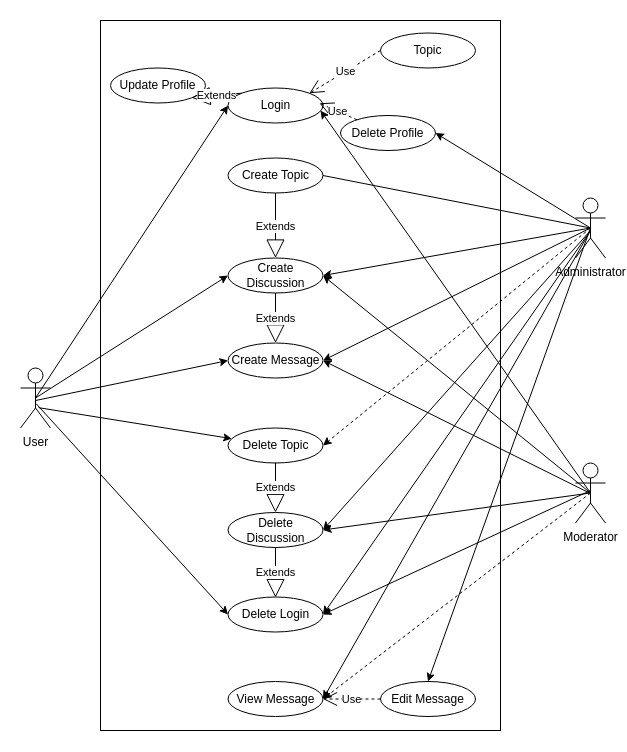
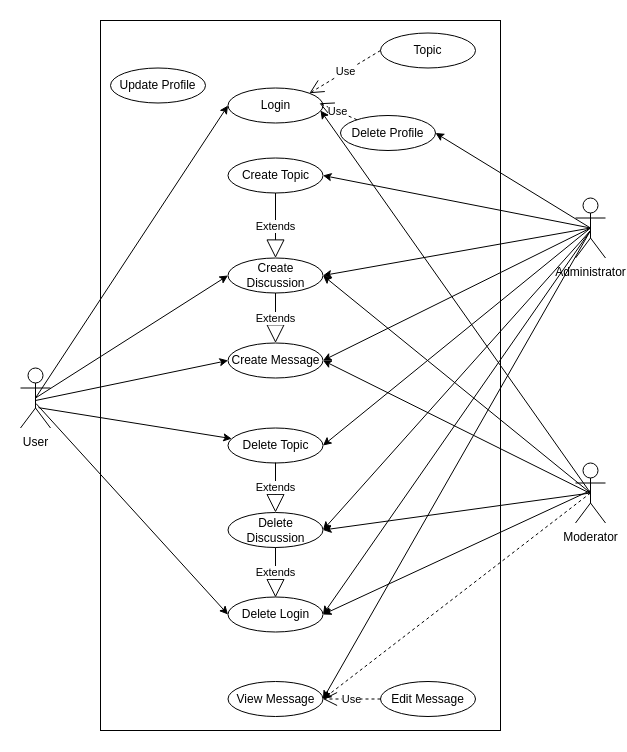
  <mxCell id="0" />
  <mxCell id="1" parent="0" />
  <mxCell id="2" value="" style="html=1;" vertex="1" parent="1"><mxGeometry x="100" y="20" width="400" height="710" as="geometry" /></mxCell>
  <mxCell id="3" value="User" style="shape=umlActor;verticalLabelPosition=bottom;labelBackgroundColor=#ffffff;verticalAlign=top;html=1;" vertex="1" parent="1"><mxGeometry x="20" y="367.5" width="30" height="60" as="geometry" /></mxCell>
  <mxCell id="4" value="Moderator" style="shape=umlActor;verticalLabelPosition=bottom;labelBackgroundColor=#ffffff;verticalAlign=top;html=1;" vertex="1" parent="1"><mxGeometry x="575" y="462.5" width="30" height="60" as="geometry" /></mxCell>
  <mxCell id="5" value="Administrator" style="shape=umlActor;verticalLabelPosition=bottom;labelBackgroundColor=#ffffff;verticalAlign=top;html=1;" vertex="1" parent="1"><mxGeometry x="575" y="197.5" width="30" height="60" as="geometry" /></mxCell>
  <mxCell id="6" value="Update Profile" style="ellipse;whiteSpace=wrap;html=1;" vertex="1" parent="1"><mxGeometry x="110" y="67.5" width="95" height="35" as="geometry" /></mxCell>
  <mxCell id="7" value="Topic" style="ellipse;whiteSpace=wrap;html=1;" vertex="1" parent="1"><mxGeometry x="380" y="32.5" width="95" height="35" as="geometry" /></mxCell>
  <mxCell id="8" value="Login" style="ellipse;whiteSpace=wrap;html=1;" vertex="1" parent="1"><mxGeometry x="227.5" y="87.5" width="95" height="35" as="geometry" /></mxCell>
  <mxCell id="9" value="Create Topic" style="ellipse;whiteSpace=wrap;html=1;" vertex="1" parent="1"><mxGeometry x="227.5" y="157.5" width="95" height="35" as="geometry" /></mxCell>
  <mxCell id="10" value="Create Discussion" style="ellipse;whiteSpace=wrap;html=1;" vertex="1" parent="1"><mxGeometry x="227.5" y="257.5" width="95" height="35" as="geometry" /></mxCell>
  <mxCell id="11" value="Create Message" style="ellipse;whiteSpace=wrap;html=1;" vertex="1" parent="1"><mxGeometry x="227.5" y="342.5" width="95" height="35" as="geometry" /></mxCell>
  <mxCell id="12" value="Delete Profile" style="ellipse;whiteSpace=wrap;html=1;" vertex="1" parent="1"><mxGeometry x="340" y="115" width="95" height="35" as="geometry" /></mxCell>
  <mxCell id="13" value="Delete Topic" style="ellipse;whiteSpace=wrap;html=1;" vertex="1" parent="1"><mxGeometry x="227.5" y="427.5" width="95" height="35" as="geometry" /></mxCell>
  <mxCell id="14" value="Delete Discussion" style="ellipse;whiteSpace=wrap;html=1;" vertex="1" parent="1"><mxGeometry x="227.5" y="512" width="95" height="35" as="geometry" /></mxCell>
  <mxCell id="15" value="Use" style="endArrow=open;endSize=12;dashed=1;html=1;entryX=1;entryY=0;entryDx=0;entryDy=0;exitX=0;exitY=0.5;exitDx=0;exitDy=0;" edge="1" parent="1" source="7" target="8"><mxGeometry width="160" relative="1" as="geometry"><mxPoint x="340" y="50" as="sourcePoint" /><mxPoint x="280" y="130" as="targetPoint" /></mxGeometry></mxCell>
- <mxCell id="16" value="Extends" style="endArrow=block;endSize=16;endFill=0;html=1;entryX=1;entryY=1;entryDx=0;entryDy=0;exitX=0;exitY=0;exitDx=0;exitDy=0;" edge="1" parent="1" source="8" target="6"><mxGeometry width="160" relative="1" as="geometry"><mxPoint x="157.5" y="140" as="sourcePoint" /><mxPoint x="317.5" y="140" as="targetPoint" /></mxGeometry></mxCell>
  <mxCell id="17" value="Use" style="endArrow=open;endSize=12;dashed=1;html=1;entryX=1;entryY=0;entryDx=0;entryDy=0;" edge="1" parent="1" source="12"><mxGeometry width="160" relative="1" as="geometry"><mxPoint x="350" y="60" as="sourcePoint" /><mxPoint x="318.895" y="102.74" as="targetPoint" /></mxGeometry></mxCell>
  <mxCell id="18" value="Delete Login" style="ellipse;whiteSpace=wrap;html=1;" vertex="1" parent="1"><mxGeometry x="227.5" y="596.5" width="95" height="35" as="geometry" /></mxCell>
  <mxCell id="19" value="View Message" style="ellipse;whiteSpace=wrap;html=1;" vertex="1" parent="1"><mxGeometry x="227.5" y="681" width="95" height="35" as="geometry" /></mxCell>
  <mxCell id="20" value="Extends" style="endArrow=block;endSize=16;endFill=0;html=1;exitX=0.5;exitY=1;exitDx=0;exitDy=0;entryX=0.5;entryY=0;entryDx=0;entryDy=0;" edge="1" parent="1" source="9" target="10"><mxGeometry width="160" relative="1" as="geometry"><mxPoint x="280" y="230" as="sourcePoint" /><mxPoint x="440" y="230" as="targetPoint" /></mxGeometry></mxCell>
  <mxCell id="21" value="Extends" style="endArrow=block;endSize=16;endFill=0;html=1;exitX=0.5;exitY=1;exitDx=0;exitDy=0;entryX=0.5;entryY=0;entryDx=0;entryDy=0;" edge="1" parent="1"><mxGeometry width="160" relative="1" as="geometry"><mxPoint x="275" y="292.5" as="sourcePoint" /><mxPoint x="275" y="342.5" as="targetPoint" /></mxGeometry></mxCell>
  <mxCell id="22" value="Extends" style="endArrow=block;endSize=16;endFill=0;html=1;exitX=0.5;exitY=1;exitDx=0;exitDy=0;entryX=0.5;entryY=0;entryDx=0;entryDy=0;" edge="1" parent="1"><mxGeometry width="160" relative="1" as="geometry"><mxPoint x="275" y="462" as="sourcePoint" /><mxPoint x="275" y="512" as="targetPoint" /></mxGeometry></mxCell>
  <mxCell id="23" value="Extends" style="endArrow=block;endSize=16;endFill=0;html=1;exitX=0.5;exitY=1;exitDx=0;exitDy=0;entryX=0.5;entryY=0;entryDx=0;entryDy=0;" edge="1" parent="1"><mxGeometry width="160" relative="1" as="geometry"><mxPoint x="275" y="547" as="sourcePoint" /><mxPoint x="275" y="597" as="targetPoint" /></mxGeometry></mxCell>
  <mxCell id="24" value="" style="endArrow=classic;html=1;entryX=0;entryY=0.5;entryDx=0;entryDy=0;exitX=0.5;exitY=0.5;exitDx=0;exitDy=0;exitPerimeter=0;" edge="1" parent="1" source="3" target="8"><mxGeometry width="50" height="50" relative="1" as="geometry"><mxPoint x="40" y="325" as="sourcePoint" /><mxPoint x="90" y="275" as="targetPoint" /></mxGeometry></mxCell>
  <mxCell id="25" value="" style="endArrow=classic;html=1;entryX=0;entryY=0.5;entryDx=0;entryDy=0;exitX=0.5;exitY=0.5;exitDx=0;exitDy=0;exitPerimeter=0;" edge="1" parent="1" source="3" target="10"><mxGeometry width="50" height="50" relative="1" as="geometry"><mxPoint x="120" y="397.5" as="sourcePoint" /><mxPoint x="170" y="347.5" as="targetPoint" /></mxGeometry></mxCell>
  <mxCell id="26" value="" style="endArrow=classic;html=1;entryX=0;entryY=0.5;entryDx=0;entryDy=0;" edge="1" parent="1" target="11"><mxGeometry width="50" height="50" relative="1" as="geometry"><mxPoint x="35" y="400" as="sourcePoint" /><mxPoint x="237.5" y="285" as="targetPoint" /></mxGeometry></mxCell>
  <mxCell id="27" value="" style="endArrow=classic;html=1;entryX=0;entryY=0.5;entryDx=0;entryDy=0;exitX=0.517;exitY=0.592;exitDx=0;exitDy=0;exitPerimeter=0;" edge="1" parent="1" source="3" target="18"><mxGeometry width="50" height="50" relative="1" as="geometry"><mxPoint x="45" y="410" as="sourcePoint" /><mxPoint x="237.5" y="370" as="targetPoint" /></mxGeometry></mxCell>
  <mxCell id="28" value="" style="endArrow=classic;html=1;exitX=0.6;exitY=0.661;exitDx=0;exitDy=0;exitPerimeter=0;" edge="1" parent="1" source="3" target="13"><mxGeometry width="50" height="50" relative="1" as="geometry"><mxPoint x="35" y="398" as="sourcePoint" /><mxPoint x="70" y="750" as="targetPoint" /></mxGeometry></mxCell>
- <mxCell id="29" value="" style="endArrow=none;html=1;entryX=1;entryY=0.5;entryDx=0;entryDy=0;exitX=0.5;exitY=0.5;exitDx=0;exitDy=0;exitPerimeter=0;" edge="1" parent="1" source="5" target="9"><mxGeometry width="50" height="50" relative="1" as="geometry"><mxPoint x="540" y="350" as="sourcePoint" /><mxPoint x="590" y="300" as="targetPoint" /></mxGeometry></mxCell>
+ <mxCell id="29" value="" style="endArrow=classic;html=1;entryX=1;entryY=0.5;entryDx=0;entryDy=0;exitX=0.5;exitY=0.5;exitDx=0;exitDy=0;exitPerimeter=0;" edge="1" parent="1" source="5" target="9"><mxGeometry width="50" height="50" relative="1" as="geometry"><mxPoint x="540" y="350" as="sourcePoint" /><mxPoint x="590" y="300" as="targetPoint" /></mxGeometry></mxCell>
  <mxCell id="30" value="" style="endArrow=classic;html=1;entryX=1;entryY=0.5;entryDx=0;entryDy=0;exitX=0.5;exitY=0.5;exitDx=0;exitDy=0;exitPerimeter=0;" edge="1" parent="1" source="5" target="12"><mxGeometry width="50" height="50" relative="1" as="geometry"><mxPoint x="550" y="360" as="sourcePoint" /><mxPoint x="600" y="310" as="targetPoint" /></mxGeometry></mxCell>
  <mxCell id="31" value="" style="endArrow=classic;html=1;entryX=1;entryY=0.5;entryDx=0;entryDy=0;exitX=0.5;exitY=0.5;exitDx=0;exitDy=0;exitPerimeter=0;" edge="1" parent="1" source="5" target="10"><mxGeometry width="50" height="50" relative="1" as="geometry"><mxPoint x="560" y="370" as="sourcePoint" /><mxPoint x="610" y="320" as="targetPoint" /></mxGeometry></mxCell>
  <mxCell id="32" value="" style="endArrow=classic;html=1;entryX=1;entryY=0.5;entryDx=0;entryDy=0;exitX=0.5;exitY=0.5;exitDx=0;exitDy=0;exitPerimeter=0;" edge="1" parent="1" source="5" target="11"><mxGeometry width="50" height="50" relative="1" as="geometry"><mxPoint x="570" y="380" as="sourcePoint" /><mxPoint x="620" y="330" as="targetPoint" /></mxGeometry></mxCell>
- <mxCell id="33" value="" style="endArrow=classic;html=1;entryX=1;entryY=0.5;entryDx=0;entryDy=0;exitX=0.5;exitY=0.5;exitDx=0;exitDy=0;exitPerimeter=0;dashed=1;" edge="1" parent="1" source="5" target="13"><mxGeometry width="50" height="50" relative="1" as="geometry"><mxPoint x="580" y="390" as="sourcePoint" /><mxPoint x="630" y="340" as="targetPoint" /></mxGeometry></mxCell>
+ <mxCell id="33" value="" style="endArrow=classic;html=1;entryX=1;entryY=0.5;entryDx=0;entryDy=0;exitX=0.5;exitY=0.5;exitDx=0;exitDy=0;exitPerimeter=0;" edge="1" parent="1" source="5" target="13"><mxGeometry width="50" height="50" relative="1" as="geometry"><mxPoint x="580" y="390" as="sourcePoint" /><mxPoint x="630" y="340" as="targetPoint" /></mxGeometry></mxCell>
  <mxCell id="34" value="" style="endArrow=classic;html=1;entryX=1;entryY=0.5;entryDx=0;entryDy=0;" edge="1" parent="1" target="19"><mxGeometry width="50" height="50" relative="1" as="geometry"><mxPoint x="590" y="230" as="sourcePoint" /><mxPoint x="640" y="350" as="targetPoint" /></mxGeometry></mxCell>
  <mxCell id="35" value="" style="endArrow=classic;html=1;entryX=1;entryY=0.5;entryDx=0;entryDy=0;" edge="1" parent="1" target="18"><mxGeometry width="50" height="50" relative="1" as="geometry"><mxPoint x="590" y="230" as="sourcePoint" /><mxPoint x="650" y="360" as="targetPoint" /></mxGeometry></mxCell>
  <mxCell id="36" value="" style="endArrow=classic;html=1;entryX=1;entryY=0.5;entryDx=0;entryDy=0;" edge="1" parent="1" target="14"><mxGeometry width="50" height="50" relative="1" as="geometry"><mxPoint x="590" y="230" as="sourcePoint" /><mxPoint x="660" y="370" as="targetPoint" /></mxGeometry></mxCell>
  <mxCell id="37" value="" style="endArrow=classic;html=1;entryX=1;entryY=0.5;entryDx=0;entryDy=0;exitX=0.5;exitY=0.5;exitDx=0;exitDy=0;exitPerimeter=0;" edge="1" parent="1" source="4" target="10"><mxGeometry width="50" height="50" relative="1" as="geometry"><mxPoint x="620" y="430" as="sourcePoint" /><mxPoint x="670" y="380" as="targetPoint" /></mxGeometry></mxCell>
  <mxCell id="38" value="" style="endArrow=classic;html=1;exitX=0.5;exitY=0.5;exitDx=0;exitDy=0;exitPerimeter=0;" edge="1" parent="1" source="4"><mxGeometry width="50" height="50" relative="1" as="geometry"><mxPoint x="630" y="440" as="sourcePoint" /><mxPoint x="320" y="110" as="targetPoint" /></mxGeometry></mxCell>
  <mxCell id="39" value="" style="endArrow=classic;html=1;entryX=1;entryY=0.5;entryDx=0;entryDy=0;" edge="1" parent="1" target="11"><mxGeometry width="50" height="50" relative="1" as="geometry"><mxPoint x="590" y="493" as="sourcePoint" /><mxPoint x="690" y="400" as="targetPoint" /></mxGeometry></mxCell>
  <mxCell id="40" value="" style="endArrow=classic;html=1;entryX=1;entryY=0.5;entryDx=0;entryDy=0;exitX=0.5;exitY=0.5;exitDx=0;exitDy=0;exitPerimeter=0;" edge="1" parent="1" source="4" target="14"><mxGeometry width="50" height="50" relative="1" as="geometry"><mxPoint x="650" y="460" as="sourcePoint" /><mxPoint x="700" y="410" as="targetPoint" /></mxGeometry></mxCell>
  <mxCell id="41" value="" style="endArrow=classic;html=1;entryX=1;entryY=0.5;entryDx=0;entryDy=0;" edge="1" parent="1" target="18"><mxGeometry width="50" height="50" relative="1" as="geometry"><mxPoint x="590" y="490" as="sourcePoint" /><mxPoint x="710" y="420" as="targetPoint" /></mxGeometry></mxCell>
  <mxCell id="42" value="" style="endArrow=classic;html=1;entryX=1;entryY=0.5;entryDx=0;entryDy=0;exitX=0.5;exitY=0.5;exitDx=0;exitDy=0;exitPerimeter=0;dashed=1;" edge="1" parent="1" source="4" target="19"><mxGeometry width="50" height="50" relative="1" as="geometry"><mxPoint x="670" y="480" as="sourcePoint" /><mxPoint x="720" y="430" as="targetPoint" /></mxGeometry></mxCell>
  <mxCell id="43" value="Edit Message" style="ellipse;whiteSpace=wrap;html=1;" vertex="1" parent="1"><mxGeometry x="380" y="681" width="95" height="35" as="geometry" /></mxCell>
  <mxCell id="44" value="Use" style="endArrow=open;endSize=12;dashed=1;html=1;entryX=1;entryY=0.5;entryDx=0;entryDy=0;exitX=0;exitY=0.5;exitDx=0;exitDy=0;" edge="1" parent="1" target="19"><mxGeometry width="160" relative="1" as="geometry"><mxPoint x="380" y="698.5" as="sourcePoint" /><mxPoint x="308.588" y="741.126" as="targetPoint" /></mxGeometry></mxCell>
- <mxCell id="45" value="" style="endArrow=classic;html=1;entryX=0.5;entryY=0;entryDx=0;entryDy=0;exitX=0.5;exitY=0.5;exitDx=0;exitDy=0;exitPerimeter=0;" edge="1" parent="1" source="5" target="43"><mxGeometry width="50" height="50" relative="1" as="geometry"><mxPoint x="600" y="240" as="sourcePoint" /><mxPoint x="332.5" y="708.5" as="targetPoint" /></mxGeometry></mxCell>
